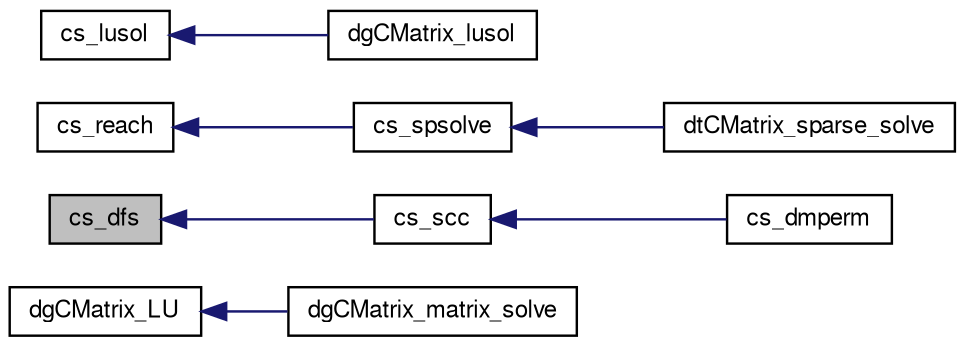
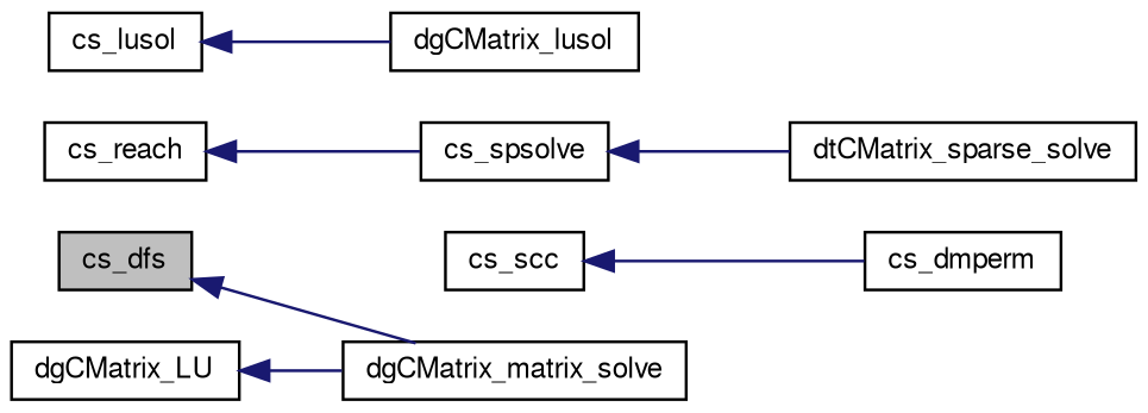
  digraph {
    rankdir=LR
    node [color=black fillcolor=white fontname=FreeSans fontsize=10 shape=record style=filled]
    edge [color=midnightblue dir=back fontname=FreeSans fontsize=10 labelfontname=FreeSans labelfontsize=10 style=solid]
    n1 [fillcolor=grey75 fontcolor=black height=0.2 label=cs_dfs width=0.4]
    n2 [height=0.2 label=cs_scc width=0.4]
    n3 [height=0.2 label=cs_reach width=0.4]
    n4 [height=0.2 label=cs_spsolve width=0.4]
    n5 [height=0.2 label=cs_dmperm width=0.4]
    n6 [height=0.2 label=dtCMatrix_sparse_solve width=0.4]
    n7 [height=0.2 label=cs_lusol width=0.4]
    n8 [height=0.2 label=dgCMatrix_lusol width=0.4]
    n9 [height=0.2 label=dgCMatrix_LU width=0.4]
    n10 [height=0.2 label=dgCMatrix_matrix_solve width=0.4]
-   n1 -> n2
+   n1 -> n10
    n2 -> n5
    n3 -> n4
    n4 -> n6
    n7 -> n8
    n9 -> n10
  }
